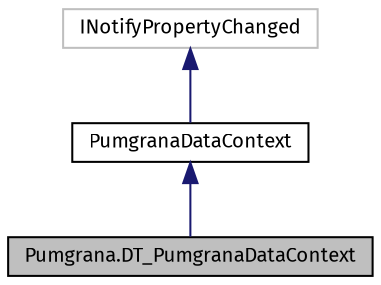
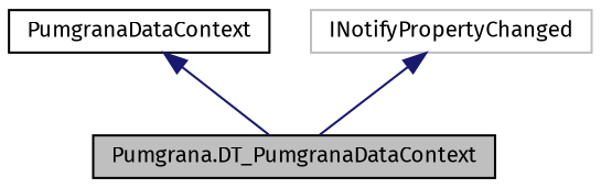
  digraph {
    fontname="Fira Sans"
    node [color=black fillcolor=white fontname="Fira Sans" fontsize=10 shape=record style=filled]
    edge [color=midnightblue dir=back fontname="Fira Sans" fontsize=10 labelfontname=Helvetica labelfontsize=10 style=solid]
    n1 [fillcolor=grey75 fontcolor=black height=0.2 label="Pumgrana.DT_PumgranaDataContext" width=0.4]
    n2 [height=0.2 label=PumgranaDataContext width=0.4]
    n3 [color=grey75 height=0.2 label=INotifyPropertyChanged width=0.4]
    n2 -> n1
-   n3 -> n2
+   n3 -> n1
  }
